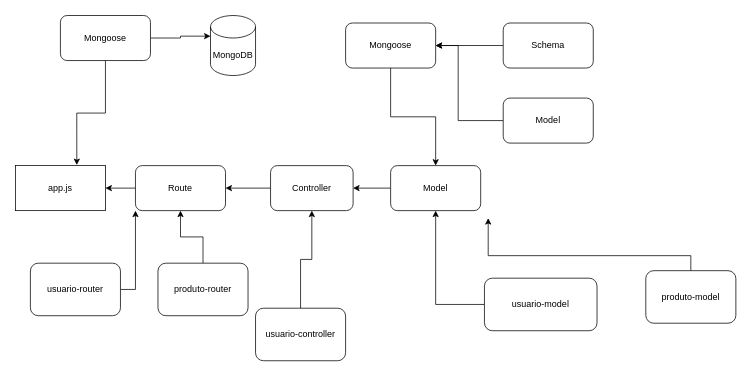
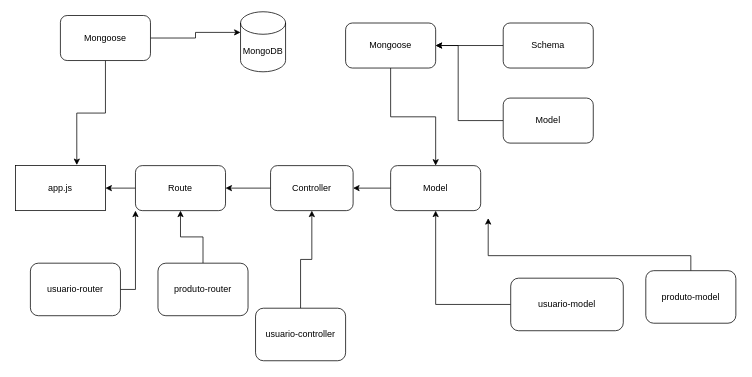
  <mxCell id="0" />
  <mxCell id="1" parent="0" />
  <mxCell id="2" style="edgeStyle=orthogonalEdgeStyle;rounded=0;orthogonalLoop=1;jettySize=auto;html=1;entryX=1;entryY=0.5;entryDx=0;entryDy=0;" edge="1" parent="1" source="3" target="5"><mxGeometry relative="1" as="geometry" /></mxCell>
  <mxCell id="3" value="Controller" style="rounded=1;whiteSpace=wrap;html=1;" vertex="1" parent="1"><mxGeometry x="360" y="220" width="110" height="60" as="geometry" /></mxCell>
  <mxCell id="4" style="edgeStyle=orthogonalEdgeStyle;rounded=0;orthogonalLoop=1;jettySize=auto;html=1;" edge="1" parent="1" source="5" target="8"><mxGeometry relative="1" as="geometry" /></mxCell>
  <mxCell id="5" value="Route" style="rounded=1;whiteSpace=wrap;html=1;" vertex="1" parent="1"><mxGeometry x="180" y="220" width="120" height="60" as="geometry" /></mxCell>
  <mxCell id="6" style="edgeStyle=orthogonalEdgeStyle;rounded=0;orthogonalLoop=1;jettySize=auto;html=1;entryX=1;entryY=0.5;entryDx=0;entryDy=0;" edge="1" parent="1" source="7" target="3"><mxGeometry relative="1" as="geometry" /></mxCell>
  <mxCell id="7" value="Model" style="rounded=1;whiteSpace=wrap;html=1;" vertex="1" parent="1"><mxGeometry x="520" y="220" width="120" height="60" as="geometry" /></mxCell>
  <mxCell id="8" value="app.js" style="rounded=0;whiteSpace=wrap;html=1;" vertex="1" parent="1"><mxGeometry x="20" y="220" width="120" height="60" as="geometry" /></mxCell>
  <mxCell id="9" style="edgeStyle=orthogonalEdgeStyle;rounded=0;orthogonalLoop=1;jettySize=auto;html=1;entryX=0.682;entryY=-0.013;entryDx=0;entryDy=0;entryPerimeter=0;" edge="1" parent="1" source="11" target="8"><mxGeometry relative="1" as="geometry" /></mxCell>
  <mxCell id="10" style="edgeStyle=orthogonalEdgeStyle;rounded=0;orthogonalLoop=1;jettySize=auto;html=1;exitX=1;exitY=0.5;exitDx=0;exitDy=0;entryX=0;entryY=0;entryDx=0;entryDy=27.5;entryPerimeter=0;" edge="1" parent="1" source="11" target="12"><mxGeometry relative="1" as="geometry" /></mxCell>
  <mxCell id="11" value="Mongoose" style="rounded=1;whiteSpace=wrap;html=1;" vertex="1" parent="1"><mxGeometry x="80" y="20" width="120" height="60" as="geometry" /></mxCell>
- <mxCell id="12" value="MongoDB" style="shape=cylinder3;whiteSpace=wrap;html=1;boundedLbl=1;backgroundOutline=1;size=15;" vertex="1" parent="1"><mxGeometry x="280" y="20" width="60" height="80" as="geometry" /></mxCell>
+ <mxCell id="12" value="MongoDB" style="shape=cylinder3;whiteSpace=wrap;html=1;boundedLbl=1;backgroundOutline=1;size=15;" vertex="1" parent="1"><mxGeometry x="320" y="15" width="60" height="80" as="geometry" /></mxCell>
  <mxCell id="13" style="edgeStyle=orthogonalEdgeStyle;rounded=0;orthogonalLoop=1;jettySize=auto;html=1;" edge="1" parent="1" source="14" target="5"><mxGeometry relative="1" as="geometry" /></mxCell>
  <mxCell id="14" value="produto-router" style="rounded=1;whiteSpace=wrap;html=1;" vertex="1" parent="1"><mxGeometry x="210" y="350" width="120" height="70" as="geometry" /></mxCell>
  <mxCell id="15" style="edgeStyle=orthogonalEdgeStyle;rounded=0;orthogonalLoop=1;jettySize=auto;html=1;entryX=0.5;entryY=1;entryDx=0;entryDy=0;" edge="1" parent="1" source="16" target="3"><mxGeometry relative="1" as="geometry" /></mxCell>
  <mxCell id="16" value="usuario-controller" style="rounded=1;whiteSpace=wrap;html=1;" vertex="1" parent="1"><mxGeometry x="340" y="410" width="120" height="70" as="geometry" /></mxCell>
  <mxCell id="17" style="edgeStyle=orthogonalEdgeStyle;rounded=0;orthogonalLoop=1;jettySize=auto;html=1;entryX=0;entryY=1;entryDx=0;entryDy=0;" edge="1" parent="1" source="18" target="5"><mxGeometry relative="1" as="geometry" /></mxCell>
  <mxCell id="18" value="usuario-router" style="rounded=1;whiteSpace=wrap;html=1;" vertex="1" parent="1"><mxGeometry x="40" y="350" width="120" height="70" as="geometry" /></mxCell>
  <mxCell id="19" style="edgeStyle=orthogonalEdgeStyle;rounded=0;orthogonalLoop=1;jettySize=auto;html=1;" edge="1" parent="1" source="20" target="7"><mxGeometry relative="1" as="geometry" /></mxCell>
  <mxCell id="20" value="Mongoose" style="rounded=1;whiteSpace=wrap;html=1;" vertex="1" parent="1"><mxGeometry x="460" y="30" width="120" height="60" as="geometry" /></mxCell>
  <mxCell id="21" style="edgeStyle=orthogonalEdgeStyle;rounded=0;orthogonalLoop=1;jettySize=auto;html=1;" edge="1" parent="1" source="22" target="20"><mxGeometry relative="1" as="geometry" /></mxCell>
  <mxCell id="22" value="Schema" style="rounded=1;whiteSpace=wrap;html=1;" vertex="1" parent="1"><mxGeometry x="670" y="30" width="120" height="60" as="geometry" /></mxCell>
  <mxCell id="23" style="edgeStyle=orthogonalEdgeStyle;rounded=0;orthogonalLoop=1;jettySize=auto;html=1;" edge="1" parent="1" source="24" target="20"><mxGeometry relative="1" as="geometry"><Array as="points"><mxPoint x="610" y="160" /><mxPoint x="610" y="60" /></Array></mxGeometry></mxCell>
  <mxCell id="24" value="Model" style="rounded=1;whiteSpace=wrap;html=1;" vertex="1" parent="1"><mxGeometry x="670" y="130" width="120" height="60" as="geometry" /></mxCell>
  <mxCell id="25" style="edgeStyle=orthogonalEdgeStyle;rounded=0;orthogonalLoop=1;jettySize=auto;html=1;" edge="1" parent="1" source="26"><mxGeometry relative="1" as="geometry"><mxPoint x="650" y="290" as="targetPoint" /><Array as="points"><mxPoint x="920" y="340" /><mxPoint x="650" y="340" /></Array></mxGeometry></mxCell>
  <mxCell id="26" value="produto-model" style="rounded=1;whiteSpace=wrap;html=1;" vertex="1" parent="1"><mxGeometry x="860" y="360" width="120" height="70" as="geometry" /></mxCell>
  <mxCell id="27" style="edgeStyle=orthogonalEdgeStyle;rounded=0;orthogonalLoop=1;jettySize=auto;html=1;" edge="1" parent="1" source="28" target="7"><mxGeometry relative="1" as="geometry" /></mxCell>
- <mxCell id="28" value="usuario-model" style="rounded=1;whiteSpace=wrap;html=1;" vertex="1" parent="1"><mxGeometry x="645" y="370" width="150" height="70" as="geometry" /></mxCell>
+ <mxCell id="28" value="usuario-model" style="rounded=1;whiteSpace=wrap;html=1;" vertex="1" parent="1"><mxGeometry x="680" y="370" width="150" height="70" as="geometry" /></mxCell>
